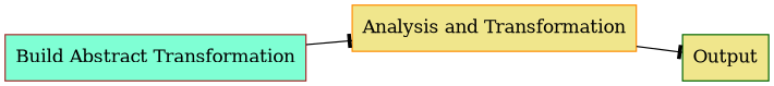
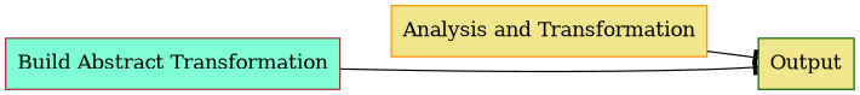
  digraph {
    rankdir=LR
    node [fillcolor=khaki shape=box style=filled]
    edge [arrowhead=tee]
    n1 [color=brown fillcolor=aquamarine label="Build Abstract Transformation"]
    n2 [color=darkorange label="Analysis and Transformation"]
    n3 [color=darkgreen label=Output]
-   n1 -> n2
+   n1 -> n3
    n2 -> n3
  }
